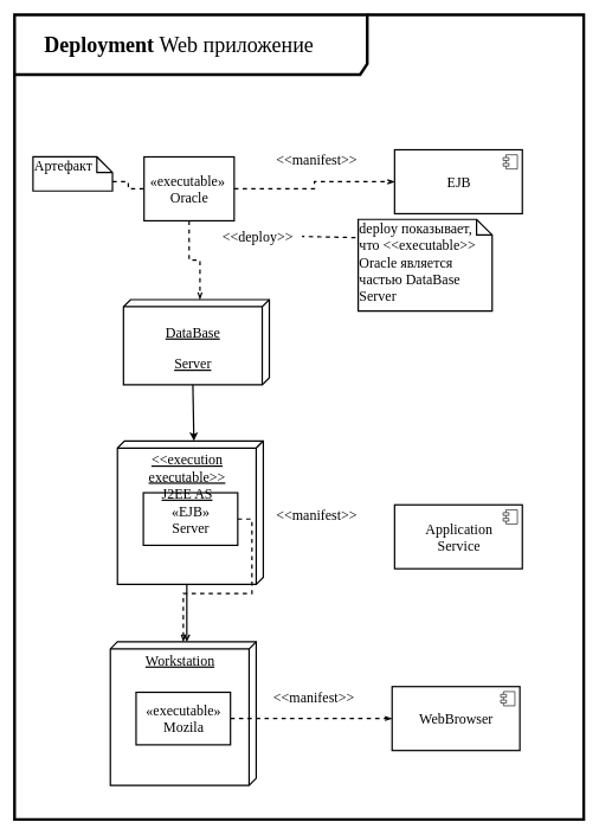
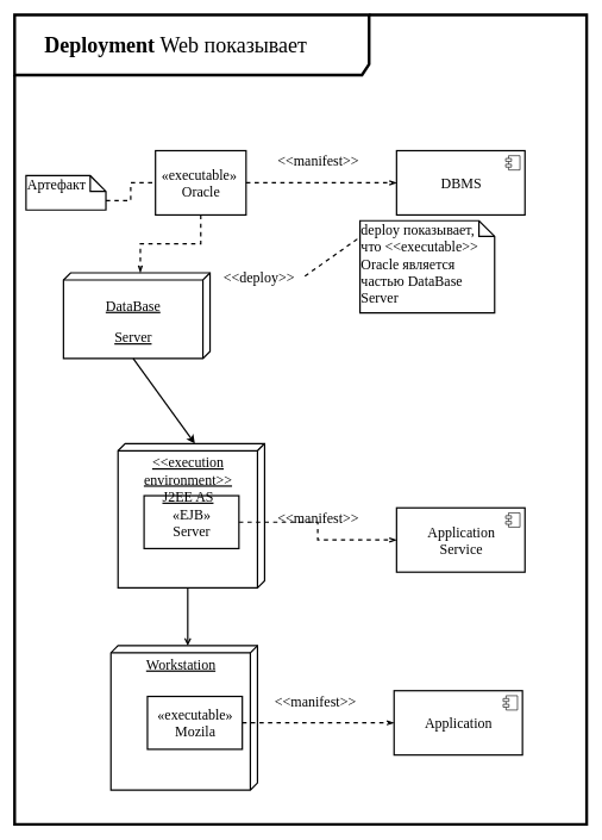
  <mxCell id="0" />
  <mxCell id="1" parent="0" />
- <mxCell id="2" value="&lt;blockquote style=&quot;margin: 0 0 0 40px ; border: none ; padding: 0px&quot;&gt;&lt;b&gt;Deployment &lt;/b&gt;Web приложение&lt;/blockquote&gt;" style="shape=umlFrame;whiteSpace=wrap;html=1;fillColor=none;strokeWidth=4;strokeColor=#000000;fontFamily=Times New Roman;fontSize=30;width=497;height=84;fontColor=#000000;align=left;" parent="1" vertex="1"><mxGeometry x="20" y="20" width="802" height="1133" as="geometry" /></mxCell>
+ <mxCell id="2" value="&lt;blockquote style=&quot;margin: 0 0 0 40px ; border: none ; padding: 0px&quot;&gt;&lt;b&gt;Deployment &lt;/b&gt;Web показывает&lt;/blockquote&gt;" style="shape=umlFrame;whiteSpace=wrap;html=1;fillColor=none;strokeWidth=4;strokeColor=#000000;fontFamily=Times New Roman;fontSize=30;width=497;height=84;fontColor=#000000;align=left;" parent="1" vertex="1"><mxGeometry x="20" y="20" width="802" height="1133" as="geometry" /></mxCell>
  <mxCell id="3" style="rounded=0;orthogonalLoop=1;jettySize=auto;html=1;exitX=0;exitY=0;exitDx=120;exitDy=107.75;exitPerimeter=0;entryX=0;entryY=0;entryDx=0;entryDy=97.75;entryPerimeter=0;fontFamily=Times New Roman;fontSize=20;fontColor=#000000;labelBackgroundColor=none;strokeColor=#000000;strokeWidth=2;" edge="1" parent="1" source="4" target="6"><mxGeometry relative="1" as="geometry" /></mxCell>
- <mxCell id="4" value="&lt;p&gt;DataBase&lt;/p&gt;&lt;p&gt;Server&lt;/p&gt;" style="verticalAlign=top;align=center;spacingTop=8;spacingLeft=2;spacingRight=12;shape=cube;size=10;direction=south;fontStyle=4;html=1;fillColor=none;strokeColor=#000000;strokeWidth=2;fontFamily=Times New Roman;fontColor=#000000;fontSize=20;" parent="1" vertex="1"><mxGeometry x="173.5" y="421" width="205.5" height="120" as="geometry" /></mxCell>
+ <mxCell id="4" value="&lt;p&gt;DataBase&lt;/p&gt;&lt;p&gt;Server&lt;/p&gt;" style="verticalAlign=top;align=center;spacingTop=8;spacingLeft=2;spacingRight=12;shape=cube;size=10;direction=south;fontStyle=4;html=1;fillColor=none;strokeColor=#000000;strokeWidth=2;fontFamily=Times New Roman;fontColor=#000000;fontSize=20;" parent="1" vertex="1"><mxGeometry x="88.5" y="381" width="205.5" height="120" as="geometry" /></mxCell>
  <mxCell id="5" style="edgeStyle=none;rounded=0;orthogonalLoop=1;jettySize=auto;html=1;exitX=0;exitY=0;exitDx=202;exitDy=107.75;exitPerimeter=0;entryX=0;entryY=0;entryDx=0;entryDy=97.75;entryPerimeter=0;labelBackgroundColor=none;strokeColor=#000000;strokeWidth=2;fontFamily=Times New Roman;fontSize=20;fontColor=#000000;endArrow=open;" edge="1" parent="1" source="6" target="7"><mxGeometry relative="1" as="geometry" /></mxCell>
- <mxCell id="6" value="&amp;lt;&amp;lt;execution&lt;br&gt;executable&amp;gt;&amp;gt;&lt;br&gt;J2EE AS" style="verticalAlign=top;align=center;spacingTop=8;spacingLeft=2;spacingRight=12;shape=cube;size=10;direction=south;fontStyle=4;html=1;fillColor=none;strokeColor=#000000;strokeWidth=2;fontFamily=Times New Roman;fontColor=#000000;fontSize=20;" parent="1" vertex="1"><mxGeometry x="165" y="620" width="205.5" height="202" as="geometry" /></mxCell>
+ <mxCell id="6" value="&amp;lt;&amp;lt;execution&lt;br&gt;environment&amp;gt;&amp;gt;&lt;br&gt;J2EE AS" style="verticalAlign=top;align=center;spacingTop=8;spacingLeft=2;spacingRight=12;shape=cube;size=10;direction=south;fontStyle=4;html=1;fillColor=none;strokeColor=#000000;strokeWidth=2;fontFamily=Times New Roman;fontColor=#000000;fontSize=20;" parent="1" vertex="1"><mxGeometry x="165" y="620" width="205.5" height="202" as="geometry" /></mxCell>
  <mxCell id="7" value="Workstation" style="verticalAlign=top;align=center;spacingTop=8;spacingLeft=2;spacingRight=12;shape=cube;size=10;direction=south;fontStyle=4;html=1;fillColor=none;strokeColor=#000000;strokeWidth=2;fontFamily=Times New Roman;fontColor=#000000;fontSize=20;" vertex="1" parent="1"><mxGeometry x="155" y="903" width="205.5" height="202" as="geometry" /></mxCell>
  <mxCell id="8" style="edgeStyle=orthogonalEdgeStyle;rounded=0;orthogonalLoop=1;jettySize=auto;html=1;exitX=1;exitY=0.5;exitDx=0;exitDy=0;entryX=0;entryY=0.5;entryDx=0;entryDy=0;fontFamily=Times New Roman;fontSize=20;fontColor=#000000;strokeWidth=2;strokeColor=#000000;dashed=1;endArrow=openThin;endFill=0;" parent="1" source="10" target="11" edge="1"><mxGeometry relative="1" as="geometry" /></mxCell>
  <mxCell id="9" style="edgeStyle=orthogonalEdgeStyle;rounded=0;orthogonalLoop=1;jettySize=auto;html=1;exitX=0.5;exitY=1;exitDx=0;exitDy=0;entryX=0;entryY=0;entryDx=0;entryDy=97.75;entryPerimeter=0;dashed=1;endArrow=openThin;endFill=0;strokeColor=#000000;strokeWidth=2;fontFamily=Times New Roman;fontSize=20;fontColor=#000000;" parent="1" source="10" target="4" edge="1"><mxGeometry relative="1" as="geometry" /></mxCell>
- <mxCell id="10" value="«executable»&lt;b&gt;&amp;nbsp;&lt;br&gt;&lt;/b&gt;Oracle" style="html=1;dropTarget=0;strokeColor=#000000;strokeWidth=2;fillColor=none;fontFamily=Times New Roman;fontSize=20;fontColor=#000000;align=center;" parent="1" vertex="1"><mxGeometry x="202.5" y="220" width="127" height="90" as="geometry" /></mxCell>
- <mxCell id="11" value="&lt;div&gt;&lt;span&gt;EJB&lt;/span&gt;&lt;/div&gt;" style="html=1;dropTarget=0;strokeColor=#000000;strokeWidth=2;fillColor=none;fontFamily=Times New Roman;fontSize=20;fontColor=#000000;align=center;" parent="1" vertex="1"><mxGeometry x="555.5" y="210" width="180" height="90" as="geometry" /></mxCell>
+ <mxCell id="10" value="«executable»&lt;b&gt;&amp;nbsp;&lt;br&gt;&lt;/b&gt;Oracle" style="html=1;dropTarget=0;strokeColor=#000000;strokeWidth=2;fillColor=none;fontFamily=Times New Roman;fontSize=20;fontColor=#000000;align=center;" parent="1" vertex="1"><mxGeometry x="217.5" y="210" width="127" height="90" as="geometry" /></mxCell>
+ <mxCell id="11" value="&lt;div&gt;&lt;span&gt;DBMS&lt;/span&gt;&lt;/div&gt;" style="html=1;dropTarget=0;strokeColor=#000000;strokeWidth=2;fillColor=none;fontFamily=Times New Roman;fontSize=20;fontColor=#000000;align=center;" parent="1" vertex="1"><mxGeometry x="555.5" y="210" width="180" height="90" as="geometry" /></mxCell>
  <mxCell id="12" value="" style="shape=component;jettyWidth=8;jettyHeight=4;fillColor=none;strokeColor=#000000;" parent="11" vertex="1"><mxGeometry x="1" width="20" height="20" relative="1" as="geometry"><mxPoint x="-27" y="7" as="offset" /></mxGeometry></mxCell>
  <mxCell id="13" value="&amp;lt;&amp;lt;manifest&amp;gt;&amp;gt;" style="text;html=1;strokeColor=none;fillColor=none;align=center;verticalAlign=middle;whiteSpace=wrap;rounded=0;strokeWidth=2;fontFamily=Times New Roman;fontSize=20;fontColor=#000000;" parent="1" vertex="1"><mxGeometry x="383.75" y="214" width="124" height="20" as="geometry" /></mxCell>
- <mxCell id="14" value="&amp;lt;&amp;lt;deploy&amp;gt;&amp;gt;" style="text;html=1;strokeColor=none;fillColor=none;align=center;verticalAlign=middle;whiteSpace=wrap;rounded=0;strokeWidth=2;fontFamily=Times New Roman;fontSize=20;fontColor=#000000;" parent="1" vertex="1"><mxGeometry x="301" y="322" width="124" height="20" as="geometry" /></mxCell>
+ <mxCell id="14" value="&amp;lt;&amp;lt;deploy&amp;gt;&amp;gt;" style="text;html=1;strokeColor=none;fillColor=none;align=center;verticalAlign=middle;whiteSpace=wrap;rounded=0;strokeWidth=2;fontFamily=Times New Roman;fontSize=20;fontColor=#000000;" parent="1" vertex="1"><mxGeometry x="301" y="377" width="124" height="20" as="geometry" /></mxCell>
  <mxCell id="15" style="edgeStyle=orthogonalEdgeStyle;rounded=0;orthogonalLoop=1;jettySize=auto;html=1;exitX=0;exitY=0;exitDx=112;exitDy=35;exitPerimeter=0;entryX=0;entryY=0.5;entryDx=0;entryDy=0;dashed=1;endArrow=none;endFill=0;strokeColor=#000000;strokeWidth=2;fontFamily=Times New Roman;fontSize=20;fontColor=#000000;" parent="1" source="16" target="10" edge="1"><mxGeometry relative="1" as="geometry" /></mxCell>
- <mxCell id="16" value="&lt;font face=&quot;Times New Roman&quot;&gt;&lt;span style=&quot;font-size: 20px&quot;&gt;Артефакт&lt;br&gt;&lt;/span&gt;&lt;/font&gt;" style="shape=note;whiteSpace=wrap;html=1;size=22;verticalAlign=top;align=left;spacingTop=-6;strokeColor=#000000;strokeWidth=2;fillColor=none;fontColor=#000000;rounded=0;" parent="1" vertex="1"><mxGeometry x="46" y="220" width="112" height="48" as="geometry" /></mxCell>
+ <mxCell id="16" value="&lt;font face=&quot;Times New Roman&quot;&gt;&lt;span style=&quot;font-size: 20px&quot;&gt;Артефакт&lt;br&gt;&lt;/span&gt;&lt;/font&gt;" style="shape=note;whiteSpace=wrap;html=1;size=22;verticalAlign=top;align=left;spacingTop=-6;strokeColor=#000000;strokeWidth=2;fillColor=none;fontColor=#000000;rounded=0;" parent="1" vertex="1"><mxGeometry x="36" y="245" width="112" height="48" as="geometry" /></mxCell>
  <mxCell id="17" value="«EJB»&lt;br style=&quot;font-size: 20px&quot;&gt;Server" style="html=1;fillColor=none;strokeColor=#000000;strokeWidth=2;fontColor=#000000;fontFamily=Times New Roman;fontSize=20;" vertex="1" parent="1"><mxGeometry x="201.5" y="693" width="133" height="74" as="geometry" /></mxCell>
- <mxCell id="18" value="«executable»&lt;br style=&quot;font-size: 20px&quot;&gt;Mozila" style="html=1;fillColor=none;strokeColor=#000000;strokeWidth=2;fontColor=#000000;fontFamily=Times New Roman;fontSize=20;" vertex="1" parent="1"><mxGeometry x="191.25" y="974" width="133" height="74" as="geometry" /></mxCell>
- <mxCell id="19" style="edgeStyle=orthogonalEdgeStyle;rounded=0;orthogonalLoop=1;jettySize=auto;html=1;exitX=1;exitY=0.5;exitDx=0;exitDy=0;fontFamily=Times New Roman;fontSize=20;fontColor=#000000;strokeWidth=2;strokeColor=#000000;dashed=1;endArrow=openThin;endFill=0;" edge="1" parent="1" target="7" source="17"><mxGeometry relative="1" as="geometry"><mxPoint x="344.5" y="755" as="sourcePoint" /></mxGeometry></mxCell>
+ <mxCell id="18" value="«executable»&lt;br style=&quot;font-size: 20px&quot;&gt;Mozila" style="html=1;fillColor=none;strokeColor=#000000;strokeWidth=2;fontColor=#000000;fontFamily=Times New Roman;fontSize=20;" vertex="1" parent="1"><mxGeometry x="206.25" y="974" width="133" height="74" as="geometry" /></mxCell>
+ <mxCell id="19" style="edgeStyle=orthogonalEdgeStyle;rounded=0;orthogonalLoop=1;jettySize=auto;html=1;exitX=1;exitY=0.5;exitDx=0;exitDy=0;entryX=0;entryY=0.5;entryDx=0;entryDy=0;fontFamily=Times New Roman;fontSize=20;fontColor=#000000;strokeWidth=2;strokeColor=#000000;dashed=1;endArrow=openThin;endFill=0;" edge="1" parent="1" target="20" source="17"><mxGeometry relative="1" as="geometry"><mxPoint x="344.5" y="755" as="sourcePoint" /></mxGeometry></mxCell>
  <mxCell id="20" value="Application&lt;br&gt;Service" style="html=1;dropTarget=0;strokeColor=#000000;strokeWidth=2;fillColor=none;fontFamily=Times New Roman;fontSize=20;fontColor=#000000;align=center;" vertex="1" parent="1"><mxGeometry x="555.5" y="710" width="180" height="90" as="geometry" /></mxCell>
  <mxCell id="21" value="" style="shape=component;jettyWidth=8;jettyHeight=4;fillColor=none;strokeColor=#000000;" vertex="1" parent="20"><mxGeometry x="1" width="20" height="20" relative="1" as="geometry"><mxPoint x="-27" y="7" as="offset" /></mxGeometry></mxCell>
  <mxCell id="22" value="&amp;lt;&amp;lt;manifest&amp;gt;&amp;gt;" style="text;html=1;strokeColor=none;fillColor=none;align=center;verticalAlign=middle;whiteSpace=wrap;rounded=0;strokeWidth=2;fontFamily=Times New Roman;fontSize=20;fontColor=#000000;" vertex="1" parent="1"><mxGeometry x="383.75" y="714" width="124" height="20" as="geometry" /></mxCell>
  <mxCell id="23" style="edgeStyle=orthogonalEdgeStyle;rounded=0;orthogonalLoop=1;jettySize=auto;html=1;exitX=1;exitY=0.5;exitDx=0;exitDy=0;entryX=0;entryY=0.5;entryDx=0;entryDy=0;fontFamily=Times New Roman;fontSize=20;fontColor=#000000;strokeWidth=2;strokeColor=#000000;dashed=1;endArrow=openThin;endFill=0;" edge="1" parent="1" target="24" source="18"><mxGeometry relative="1" as="geometry"><mxPoint x="341" y="1011" as="sourcePoint" /></mxGeometry></mxCell>
- <mxCell id="24" value="&lt;div&gt;&lt;span&gt;WebBrowser&lt;/span&gt;&lt;/div&gt;" style="html=1;dropTarget=0;strokeColor=#000000;strokeWidth=2;fillColor=none;fontFamily=Times New Roman;fontSize=20;fontColor=#000000;align=center;" vertex="1" parent="1"><mxGeometry x="552" y="966" width="180" height="90" as="geometry" /></mxCell>
+ <mxCell id="24" value="&lt;div&gt;&lt;span&gt;Application&lt;/span&gt;&lt;/div&gt;" style="html=1;dropTarget=0;strokeColor=#000000;strokeWidth=2;fillColor=none;fontFamily=Times New Roman;fontSize=20;fontColor=#000000;align=center;" vertex="1" parent="1"><mxGeometry x="552" y="966" width="180" height="90" as="geometry" /></mxCell>
  <mxCell id="25" value="" style="shape=component;jettyWidth=8;jettyHeight=4;fillColor=none;strokeColor=#000000;" vertex="1" parent="24"><mxGeometry x="1" width="20" height="20" relative="1" as="geometry"><mxPoint x="-27" y="7" as="offset" /></mxGeometry></mxCell>
  <mxCell id="26" value="&amp;lt;&amp;lt;manifest&amp;gt;&amp;gt;" style="text;html=1;strokeColor=none;fillColor=none;align=center;verticalAlign=middle;whiteSpace=wrap;rounded=0;strokeWidth=2;fontFamily=Times New Roman;fontSize=20;fontColor=#000000;" vertex="1" parent="1"><mxGeometry x="380.25" y="970" width="124" height="20" as="geometry" /></mxCell>
  <mxCell id="27" style="edgeStyle=none;rounded=0;orthogonalLoop=1;jettySize=auto;html=1;exitX=-0.02;exitY=0.199;exitDx=0;exitDy=0;exitPerimeter=0;entryX=1;entryY=0.5;entryDx=0;entryDy=0;labelBackgroundColor=none;strokeColor=#000000;strokeWidth=2;fontFamily=Times New Roman;fontSize=20;fontColor=#000000;dashed=1;endArrow=none;endFill=0;" edge="1" parent="1" source="28" target="14"><mxGeometry relative="1" as="geometry" /></mxCell>
  <mxCell id="28" value="&lt;font face=&quot;Times New Roman&quot;&gt;&lt;span style=&quot;font-size: 20px&quot;&gt;deploy показывает, что &amp;lt;&amp;lt;executable&amp;gt;&amp;gt; Oracle&lt;/span&gt;&lt;/font&gt;&lt;span style=&quot;font-family: &amp;#34;times new roman&amp;#34; ; font-size: 20px ; text-align: center&quot;&gt;&amp;nbsp;является частью&amp;nbsp;&lt;/span&gt;&lt;span style=&quot;font-family: &amp;#34;times new roman&amp;#34; ; font-size: 20px ; text-align: center&quot;&gt;DataBase&amp;nbsp;&lt;br&gt;&lt;/span&gt;&lt;span style=&quot;font-family: &amp;#34;times new roman&amp;#34; ; font-size: 20px ; text-align: center&quot;&gt;Server&lt;/span&gt;&lt;span style=&quot;font-family: &amp;#34;times new roman&amp;#34; ; font-size: 20px ; text-align: center&quot;&gt;&lt;br&gt;&lt;/span&gt;" style="shape=note;whiteSpace=wrap;html=1;size=22;verticalAlign=top;align=left;spacingTop=-6;strokeColor=#000000;strokeWidth=2;fillColor=none;fontColor=#000000;rounded=0;" vertex="1" parent="1"><mxGeometry x="504.25" y="308" width="188.75" height="129" as="geometry" /></mxCell>
